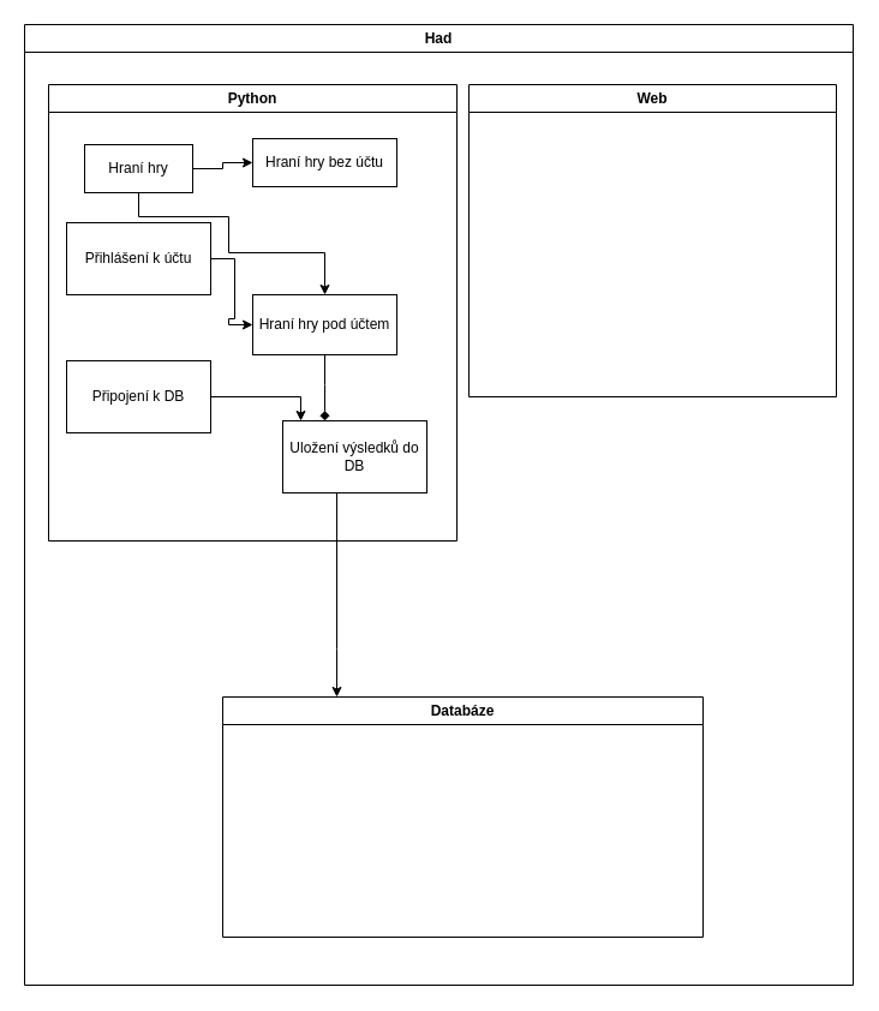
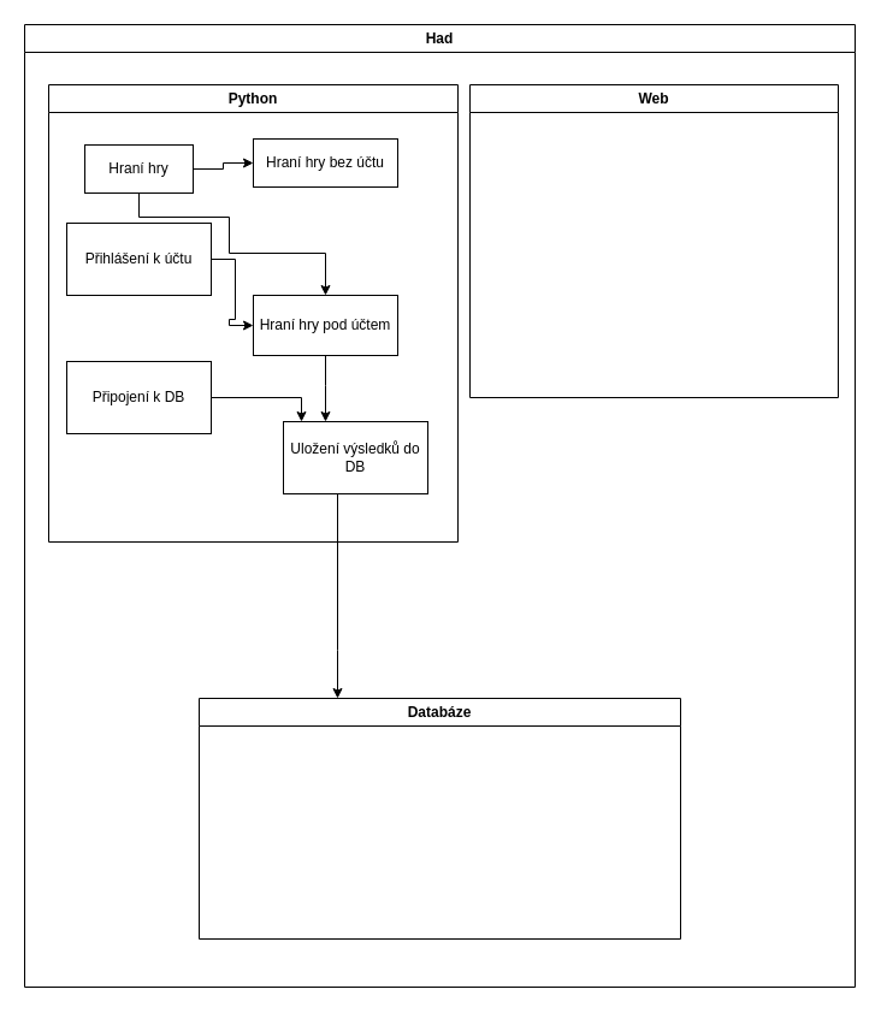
  <mxCell id="0" />
  <mxCell id="1" parent="0" />
  <mxCell id="2" value="Had" style="swimlane;whiteSpace=wrap;html=1;" vertex="1" parent="1"><mxGeometry x="20" y="20" width="690" height="800" as="geometry" /></mxCell>
  <mxCell id="3" value="Python" style="swimlane;whiteSpace=wrap;html=1;" vertex="1" parent="2"><mxGeometry x="20" y="50" width="340" height="380" as="geometry" /></mxCell>
  <mxCell id="4" value="" style="edgeStyle=orthogonalEdgeStyle;rounded=0;orthogonalLoop=1;jettySize=auto;html=1;" edge="1" parent="3" source="6" target="9"><mxGeometry relative="1" as="geometry" /></mxCell>
  <mxCell id="5" style="edgeStyle=orthogonalEdgeStyle;rounded=0;orthogonalLoop=1;jettySize=auto;html=1;" edge="1" parent="3" source="6" target="11"><mxGeometry relative="1" as="geometry"><Array as="points"><mxPoint x="75" y="110" /><mxPoint x="150" y="110" /><mxPoint x="150" y="140" /></Array></mxGeometry></mxCell>
  <mxCell id="6" value="Hraní hry" style="rounded=0;whiteSpace=wrap;html=1;" vertex="1" parent="3"><mxGeometry x="30" y="50" width="90" height="40" as="geometry" /></mxCell>
  <mxCell id="7" value="" style="edgeStyle=orthogonalEdgeStyle;rounded=0;orthogonalLoop=1;jettySize=auto;html=1;" edge="1" parent="3" source="8" target="11"><mxGeometry relative="1" as="geometry" /></mxCell>
  <mxCell id="8" value="Přihlášení k účtu" style="rounded=0;whiteSpace=wrap;html=1;" vertex="1" parent="3"><mxGeometry x="15" y="115" width="120" height="60" as="geometry" /></mxCell>
  <mxCell id="9" value="Hraní hry bez účtu" style="rounded=0;whiteSpace=wrap;html=1;" vertex="1" parent="3"><mxGeometry x="170" y="45" width="120" height="40" as="geometry" /></mxCell>
- <mxCell id="10" style="edgeStyle=orthogonalEdgeStyle;rounded=0;orthogonalLoop=1;jettySize=auto;html=1;endArrow=diamond;" edge="1" parent="3" source="11" target="12"><mxGeometry relative="1" as="geometry"><Array as="points"><mxPoint x="230" y="250" /><mxPoint x="230" y="250" /></Array></mxGeometry></mxCell>
+ <mxCell id="10" style="edgeStyle=orthogonalEdgeStyle;rounded=0;orthogonalLoop=1;jettySize=auto;html=1;" edge="1" parent="3" source="11" target="12"><mxGeometry relative="1" as="geometry"><Array as="points"><mxPoint x="230" y="250" /><mxPoint x="230" y="250" /></Array></mxGeometry></mxCell>
  <mxCell id="11" value="Hraní hry pod účtem" style="rounded=0;whiteSpace=wrap;html=1;" vertex="1" parent="3"><mxGeometry x="170" y="175" width="120" height="50" as="geometry" /></mxCell>
  <mxCell id="12" value="Uložení výsledků do DB" style="rounded=0;whiteSpace=wrap;html=1;" vertex="1" parent="3"><mxGeometry x="195" y="280" width="120" height="60" as="geometry" /></mxCell>
  <mxCell id="13" style="edgeStyle=orthogonalEdgeStyle;rounded=0;orthogonalLoop=1;jettySize=auto;html=1;" edge="1" parent="3" source="14" target="12"><mxGeometry relative="1" as="geometry"><Array as="points"><mxPoint x="210" y="260" /></Array></mxGeometry></mxCell>
  <mxCell id="14" value="Připojení k DB" style="rounded=0;whiteSpace=wrap;html=1;" vertex="1" parent="3"><mxGeometry x="15" y="230" width="120" height="60" as="geometry" /></mxCell>
  <mxCell id="15" value="Web" style="swimlane;whiteSpace=wrap;html=1;" vertex="1" parent="2"><mxGeometry x="370" y="50" width="306" height="260" as="geometry" /></mxCell>
- <mxCell id="16" value="Databáze" style="swimlane;whiteSpace=wrap;html=1;" vertex="1" parent="2"><mxGeometry x="165" y="560" width="400" height="200" as="geometry" /></mxCell>
+ <mxCell id="16" value="Databáze" style="swimlane;whiteSpace=wrap;html=1;" vertex="1" parent="2"><mxGeometry x="145" y="560" width="400" height="200" as="geometry" /></mxCell>
  <mxCell id="17" style="edgeStyle=orthogonalEdgeStyle;rounded=0;orthogonalLoop=1;jettySize=auto;html=1;" edge="1" parent="2" source="12" target="16"><mxGeometry relative="1" as="geometry"><Array as="points"><mxPoint x="260" y="520" /><mxPoint x="260" y="520" /></Array></mxGeometry></mxCell>
